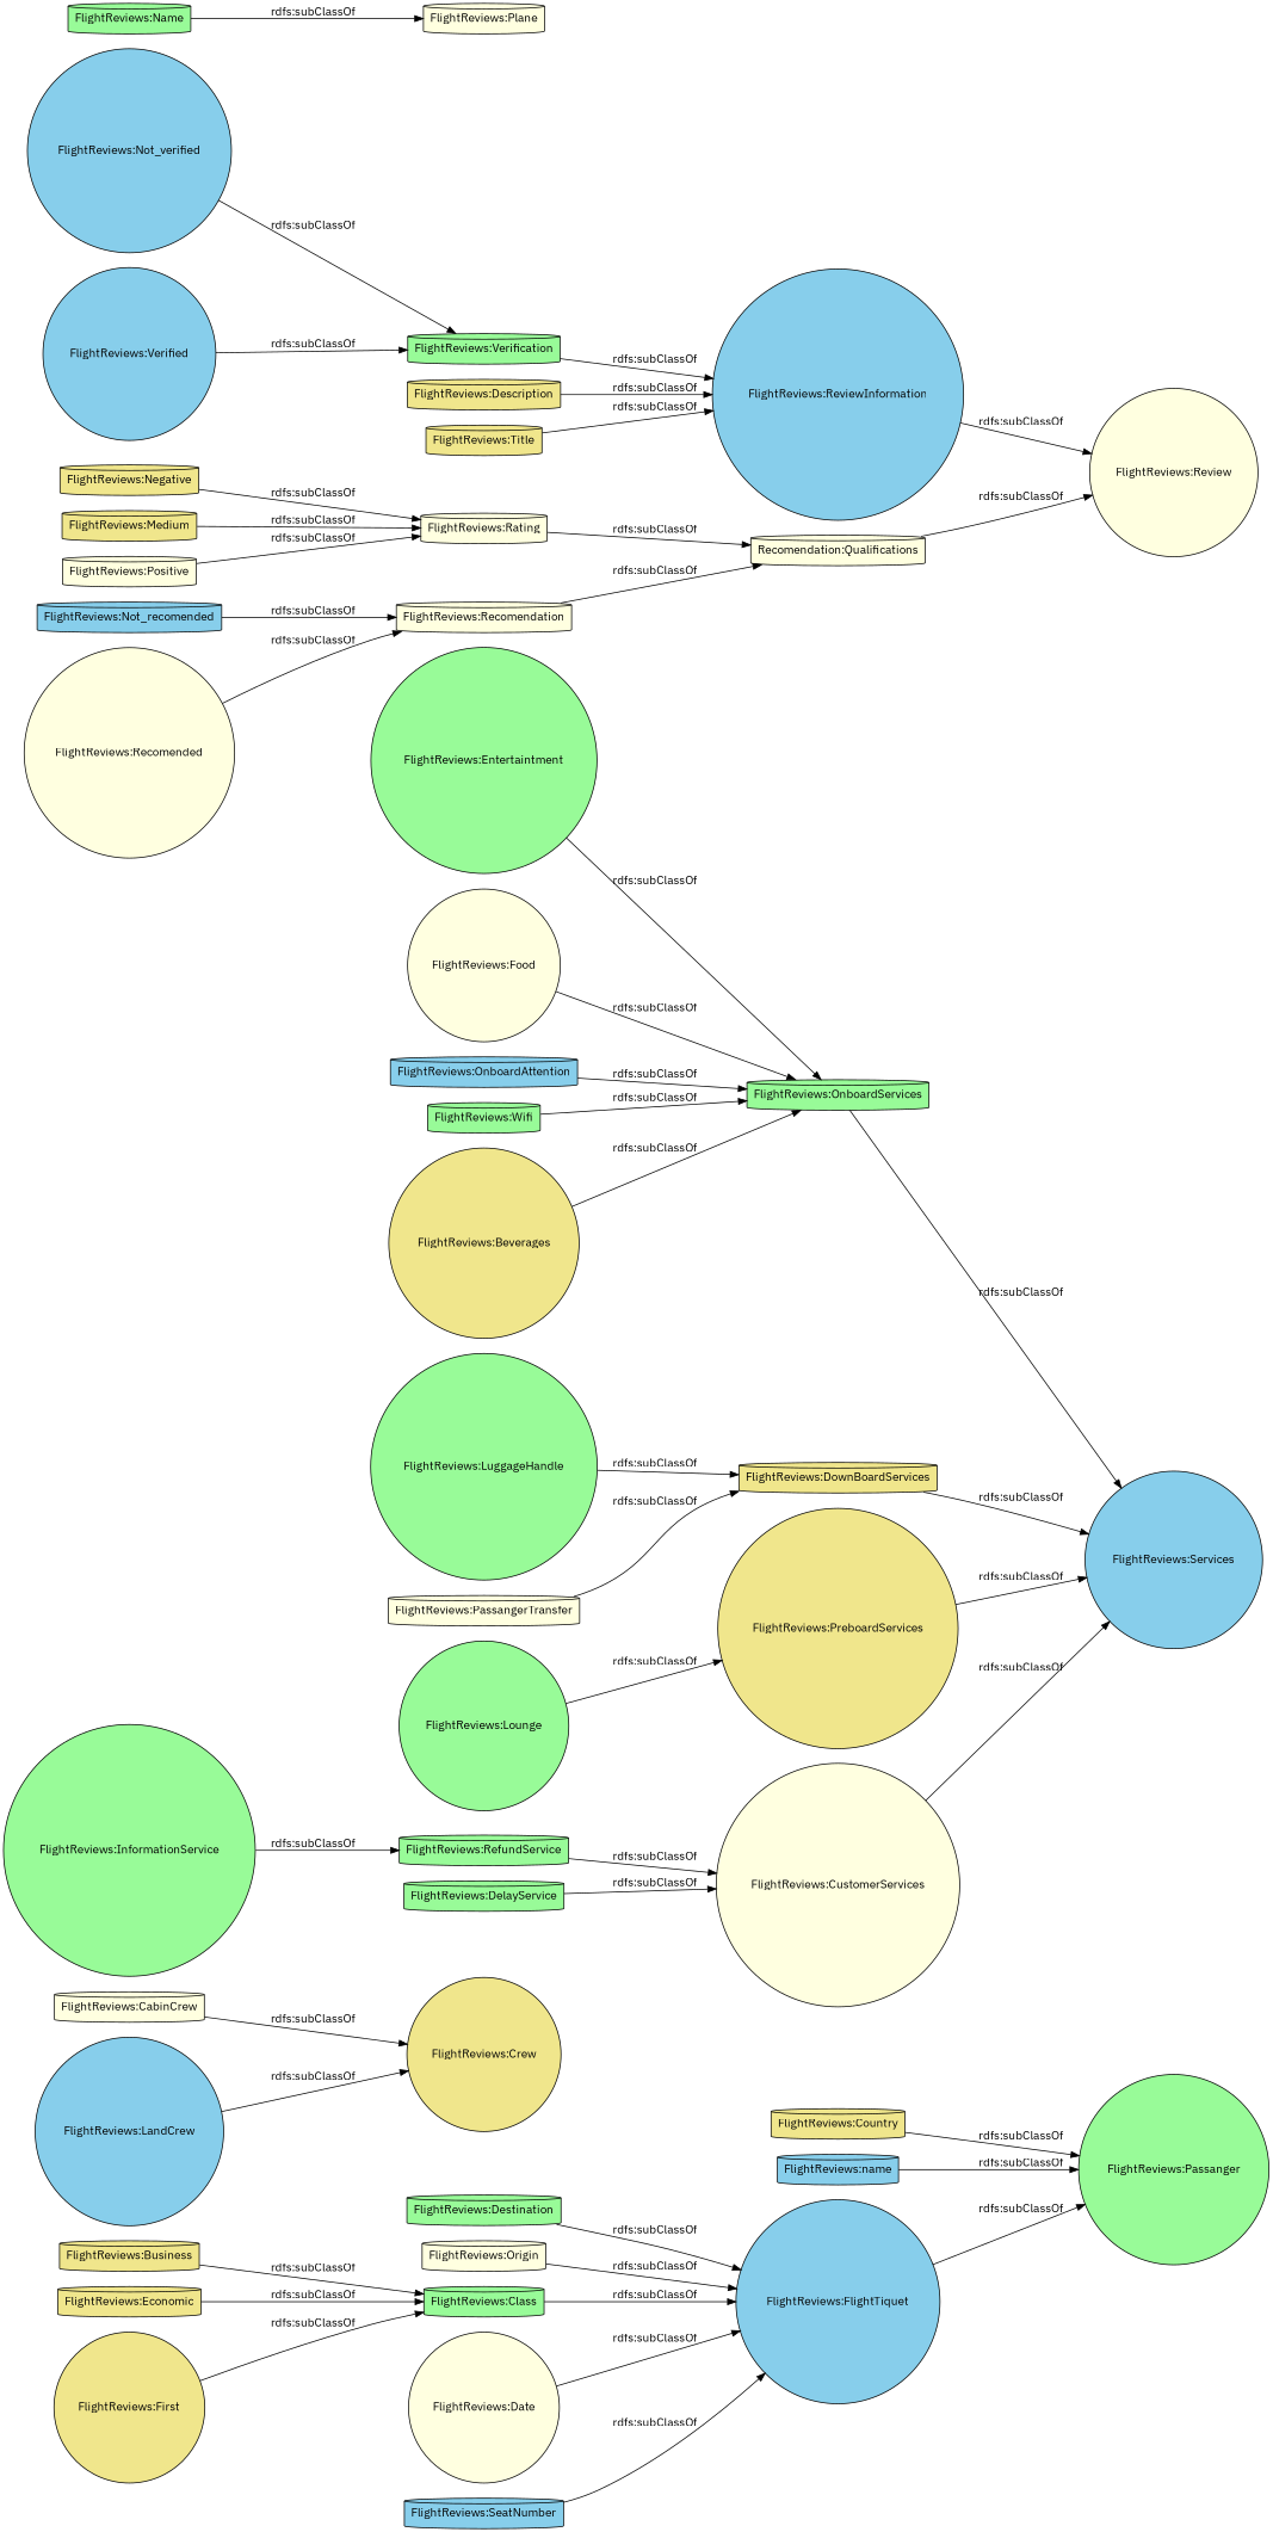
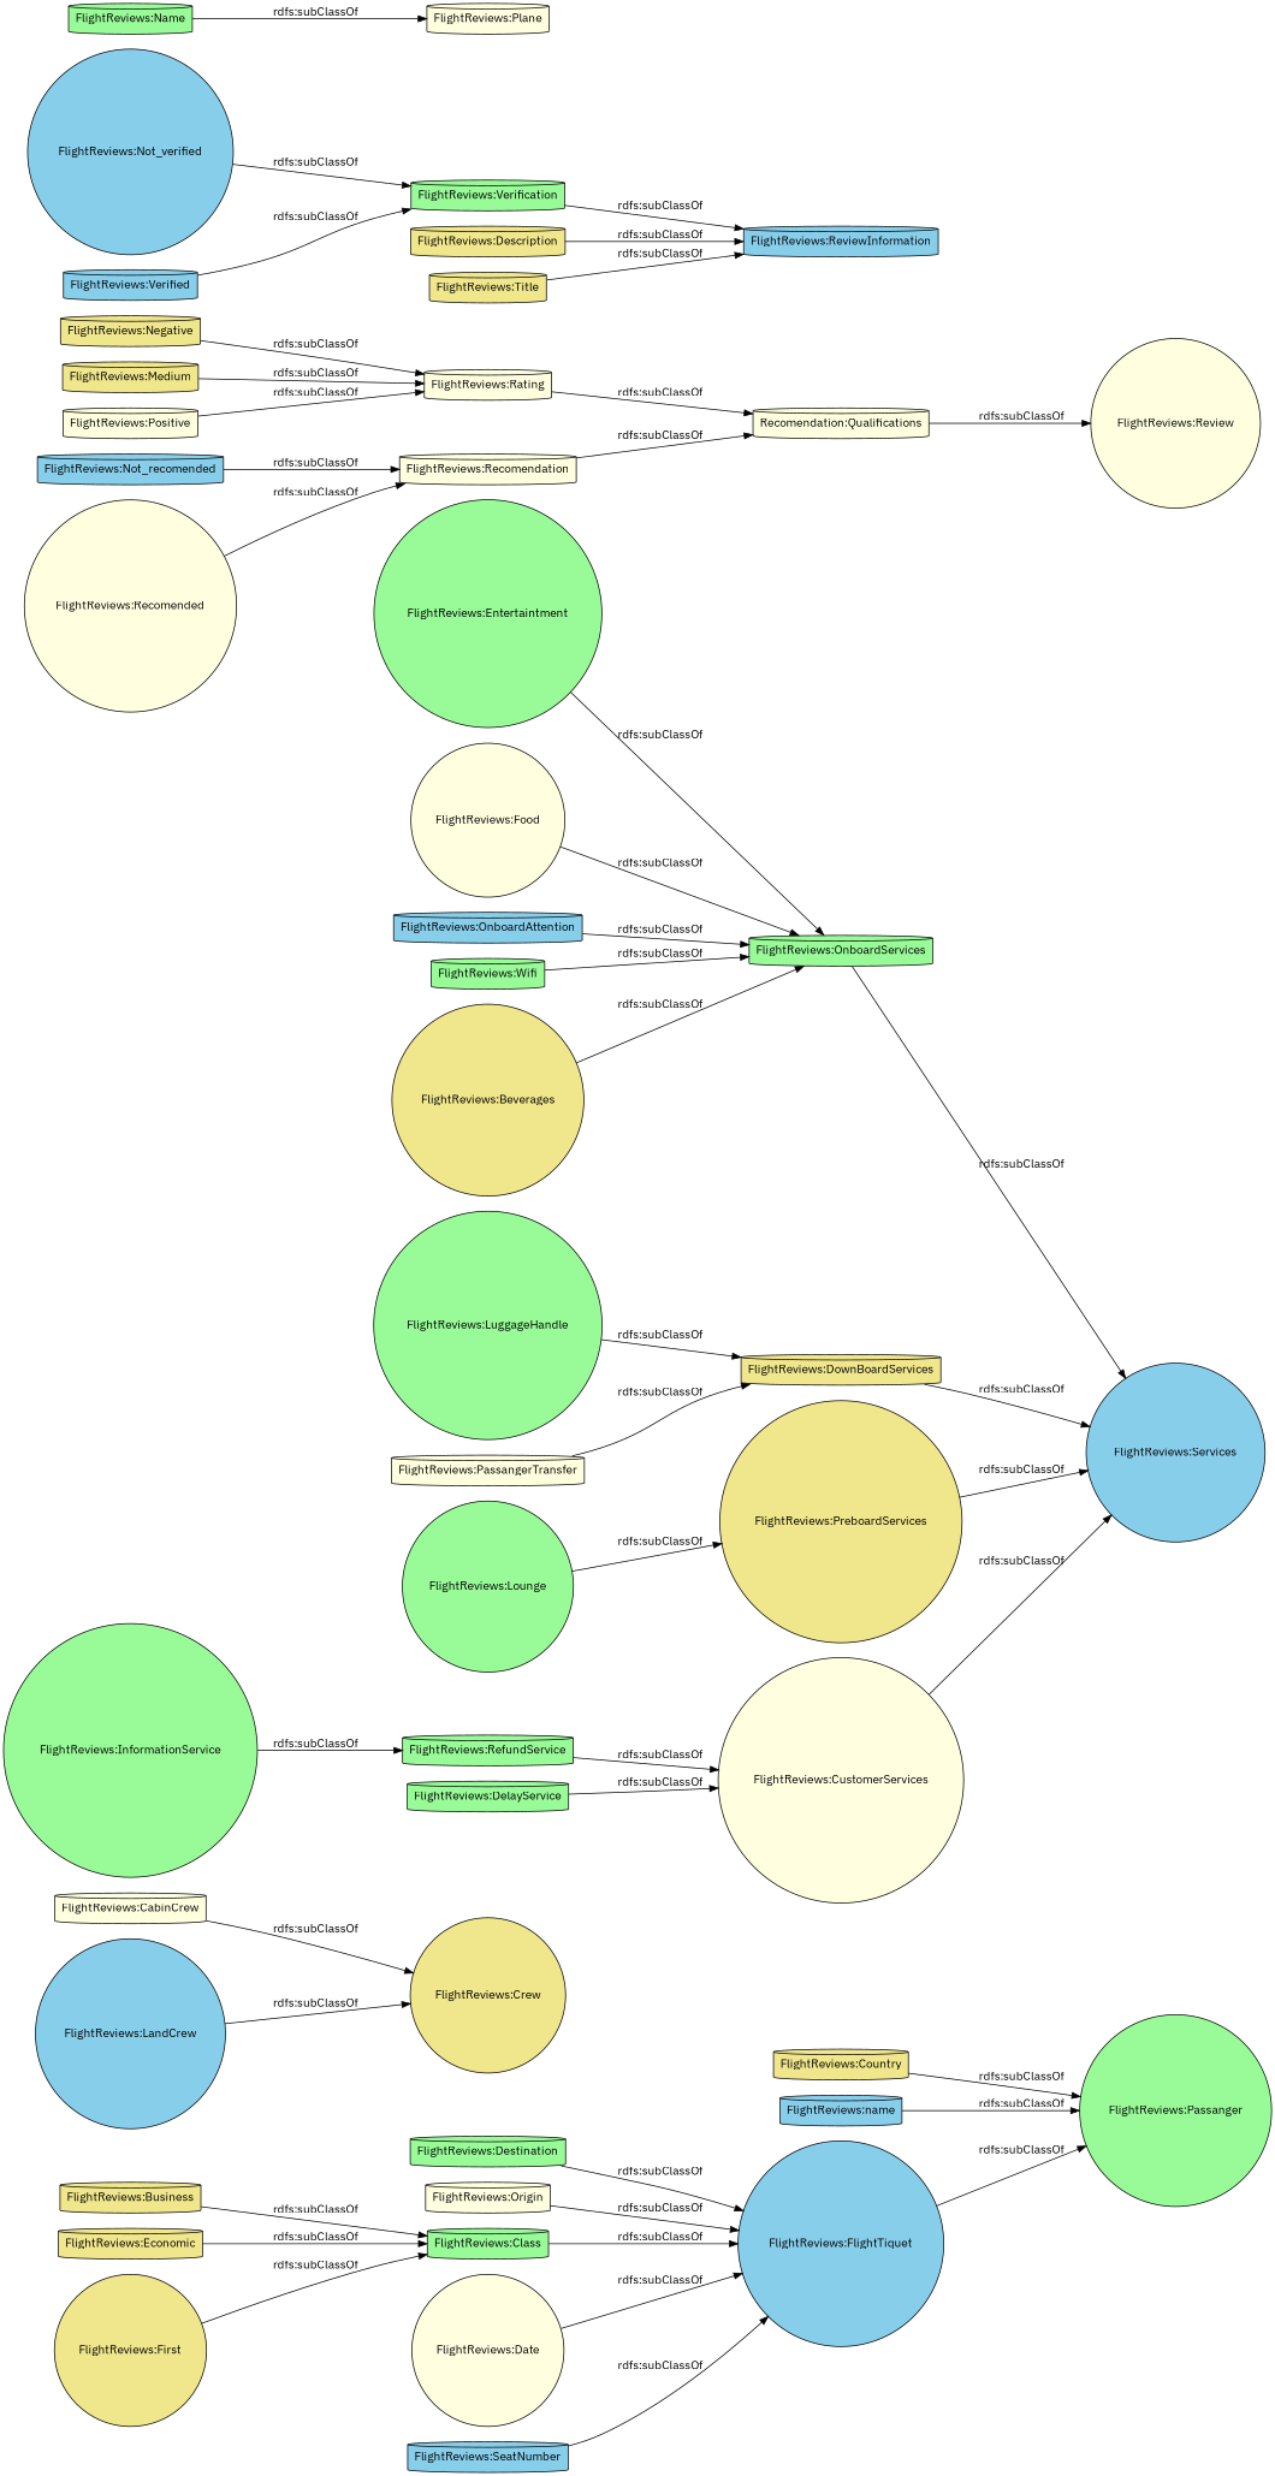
  digraph {
    fontname="IBM Plex Sans"
    rankdir=LR
    node [color=black fillcolor=palegreen fontname="IBM Plex Sans" shape=cylinder style=filled]
    edge [fontname="IBM Plex Sans"]
    "FlightReviews:FlightTiquet" [fillcolor=skyblue shape=circle]
    "FlightReviews:Destination"
    "FlightReviews:Passanger" [shape=circle]
    "FlightReviews:CabinCrew" [fillcolor=lightyellow]
    "FlightReviews:Crew" [fillcolor=khaki shape=circle]
    "FlightReviews:PassangerTransfer" [fillcolor=lightyellow]
    "FlightReviews:DownBoardServices" [fillcolor=khaki]
    "FlightReviews:Services" [fillcolor=skyblue shape=circle]
    "FlightReviews:Entertaintment" [shape=circle]
    "FlightReviews:OnboardServices"
    "FlightReviews:Origin" [fillcolor=lightyellow]
    "FlightReviews:Recomendation" [fillcolor=lightyellow]
    n13 [fillcolor=lightyellow label="Recomendation:Qualifications"]
    "FlightReviews:Review" [fillcolor=lightyellow shape=circle]
    "FlightReviews:Food" [fillcolor=lightyellow shape=circle]
    "FlightReviews:Negative" [fillcolor=khaki]
    "FlightReviews:Rating" [fillcolor=lightyellow]
-   "FlightReviews:ReviewInformation" [fillcolor=skyblue shape=circle]
+   "FlightReviews:ReviewInformation" [fillcolor=skyblue]
    "FlightReviews:Verification"
    "FlightReviews:Lounge" [shape=circle]
    "FlightReviews:PreboardServices" [fillcolor=khaki shape=circle]
    "FlightReviews:Medium" [fillcolor=khaki]
    "FlightReviews:Country" [fillcolor=khaki]
    "FlightReviews:OnboardAttention" [fillcolor=skyblue]
    "FlightReviews:LuggageHandle" [shape=circle]
    "FlightReviews:Business" [fillcolor=khaki]
    "FlightReviews:Class"
    "FlightReviews:CustomerServices" [fillcolor=lightyellow shape=circle]
    "FlightReviews:DelayService"
    "FlightReviews:RefundService"
    "FlightReviews:Wifi"
    "FlightReviews:Not_verified" [fillcolor=skyblue shape=circle]
    "FlightReviews:LandCrew" [fillcolor=skyblue shape=circle]
    "FlightReviews:Description" [fillcolor=khaki]
    "FlightReviews:Economic" [fillcolor=khaki]
-   "FlightReviews:Verified" [fillcolor=skyblue shape=circle]
+   "FlightReviews:Verified" [fillcolor=skyblue]
    "FlightReviews:InformationService" [shape=circle]
    "FlightReviews:Date" [fillcolor=lightyellow shape=circle]
    "FlightReviews:Plane" [fillcolor=lightyellow]
    "FlightReviews:Name"
    "FlightReviews:Beverages" [fillcolor=khaki shape=circle]
    "FlightReviews:Not_recomended" [fillcolor=skyblue]
    "FlightReviews:SeatNumber" [fillcolor=skyblue]
    "FlightReviews:Title" [fillcolor=khaki]
    "FlightReviews:Positive" [fillcolor=lightyellow]
    "FlightReviews:First" [fillcolor=khaki shape=circle]
    "FlightReviews:name" [fillcolor=skyblue]
    "FlightReviews:Recomended" [fillcolor=lightyellow shape=circle]
    "FlightReviews:FlightTiquet" -> "FlightReviews:Passanger" [label="rdfs:subClassOf"]
    "FlightReviews:Destination" -> "FlightReviews:FlightTiquet" [label="rdfs:subClassOf"]
    "FlightReviews:CabinCrew" -> "FlightReviews:Crew" [label="rdfs:subClassOf"]
    "FlightReviews:PassangerTransfer" -> "FlightReviews:DownBoardServices" [label="rdfs:subClassOf"]
    "FlightReviews:DownBoardServices" -> "FlightReviews:Services" [label="rdfs:subClassOf"]
    "FlightReviews:Entertaintment" -> "FlightReviews:OnboardServices" [label="rdfs:subClassOf"]
    "FlightReviews:OnboardServices" -> "FlightReviews:Services" [label="rdfs:subClassOf"]
    "FlightReviews:Origin" -> "FlightReviews:FlightTiquet" [label="rdfs:subClassOf"]
    "FlightReviews:Recomendation" -> n13 [label="rdfs:subClassOf"]
    n13 -> "FlightReviews:Review" [label="rdfs:subClassOf"]
    "FlightReviews:Food" -> "FlightReviews:OnboardServices" [label="rdfs:subClassOf"]
    "FlightReviews:Negative" -> "FlightReviews:Rating" [label="rdfs:subClassOf"]
    "FlightReviews:Rating" -> n13 [label="rdfs:subClassOf"]
-   "FlightReviews:ReviewInformation" -> "FlightReviews:Review" [label="rdfs:subClassOf"]
    "FlightReviews:Verification" -> "FlightReviews:ReviewInformation" [label="rdfs:subClassOf"]
    "FlightReviews:Lounge" -> "FlightReviews:PreboardServices" [label="rdfs:subClassOf"]
    "FlightReviews:PreboardServices" -> "FlightReviews:Services" [label="rdfs:subClassOf"]
    "FlightReviews:Medium" -> "FlightReviews:Rating" [label="rdfs:subClassOf"]
    "FlightReviews:Country" -> "FlightReviews:Passanger" [label="rdfs:subClassOf"]
    "FlightReviews:OnboardAttention" -> "FlightReviews:OnboardServices" [label="rdfs:subClassOf"]
    "FlightReviews:LuggageHandle" -> "FlightReviews:DownBoardServices" [label="rdfs:subClassOf"]
    "FlightReviews:Business" -> "FlightReviews:Class" [label="rdfs:subClassOf"]
    "FlightReviews:Class" -> "FlightReviews:FlightTiquet" [label="rdfs:subClassOf"]
    "FlightReviews:CustomerServices" -> "FlightReviews:Services" [label="rdfs:subClassOf"]
    "FlightReviews:DelayService" -> "FlightReviews:CustomerServices" [label="rdfs:subClassOf"]
    "FlightReviews:RefundService" -> "FlightReviews:CustomerServices" [label="rdfs:subClassOf"]
    "FlightReviews:Wifi" -> "FlightReviews:OnboardServices" [label="rdfs:subClassOf"]
    "FlightReviews:Not_verified" -> "FlightReviews:Verification" [label="rdfs:subClassOf"]
    "FlightReviews:LandCrew" -> "FlightReviews:Crew" [label="rdfs:subClassOf"]
    "FlightReviews:Description" -> "FlightReviews:ReviewInformation" [label="rdfs:subClassOf"]
    "FlightReviews:Economic" -> "FlightReviews:Class" [label="rdfs:subClassOf"]
    "FlightReviews:Verified" -> "FlightReviews:Verification" [label="rdfs:subClassOf"]
    "FlightReviews:InformationService" -> "FlightReviews:RefundService" [label="rdfs:subClassOf"]
    "FlightReviews:Date" -> "FlightReviews:FlightTiquet" [label="rdfs:subClassOf"]
    "FlightReviews:Name" -> "FlightReviews:Plane" [label="rdfs:subClassOf"]
    "FlightReviews:Beverages" -> "FlightReviews:OnboardServices" [label="rdfs:subClassOf"]
    "FlightReviews:Not_recomended" -> "FlightReviews:Recomendation" [label="rdfs:subClassOf"]
    "FlightReviews:SeatNumber" -> "FlightReviews:FlightTiquet" [label="rdfs:subClassOf"]
    "FlightReviews:Title" -> "FlightReviews:ReviewInformation" [label="rdfs:subClassOf"]
    "FlightReviews:Positive" -> "FlightReviews:Rating" [label="rdfs:subClassOf"]
    "FlightReviews:First" -> "FlightReviews:Class" [label="rdfs:subClassOf"]
    "FlightReviews:name" -> "FlightReviews:Passanger" [label="rdfs:subClassOf"]
    "FlightReviews:Recomended" -> "FlightReviews:Recomendation" [label="rdfs:subClassOf"]
  }
